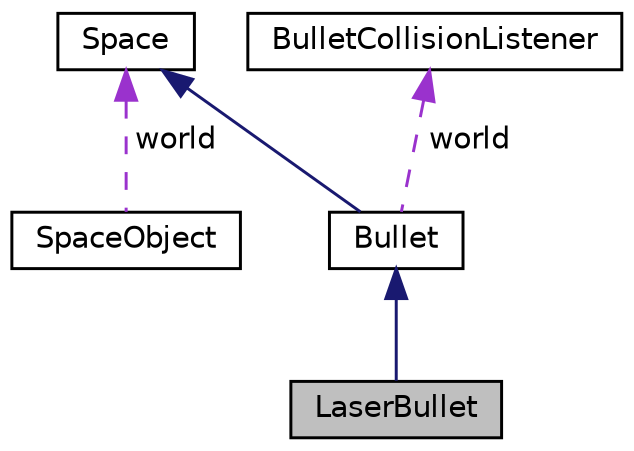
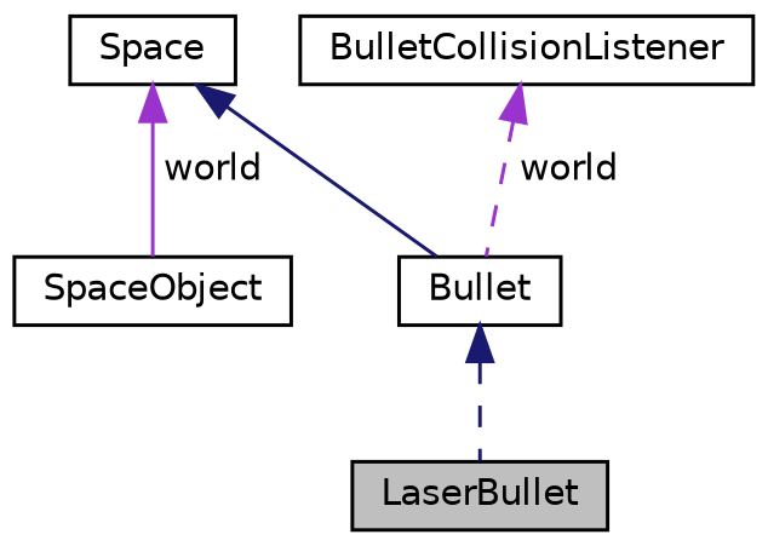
  digraph {
    node [color=black fillcolor=white fontname=Helvetica fontsize=10 shape=record style=filled]
    edge [color=midnightblue dir=back fontname=Helvetica fontsize=10 labelfontname=Helvetica labelfontsize=10 style=solid]
    n1 [fillcolor=grey75 fontcolor=black height=0.2 label=LaserBullet width=0.4]
    n2 [height=0.2 label=Bullet width=0.4]
    n3 [height=0.2 label=SpaceObject width=0.4]
    n4 [height=0.2 label=Space width=0.4]
    n5 [height=0.2 label=BulletCollisionListener width=0.4]
-   n2 -> n1
+   n2 -> n1 [style=dashed]
    n4 -> n2
-   n4 -> n3 [color=darkorchid3 label=" world" style=dashed]
+   n4 -> n3 [color=darkorchid3 label=" world"]
    n5 -> n2 [color=darkorchid3 label=" world" style=dashed]
  }
